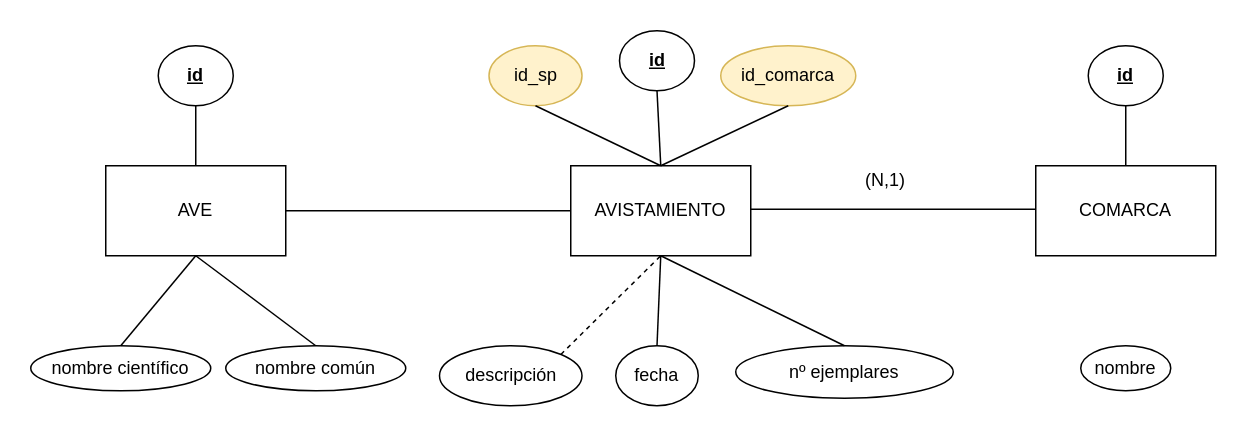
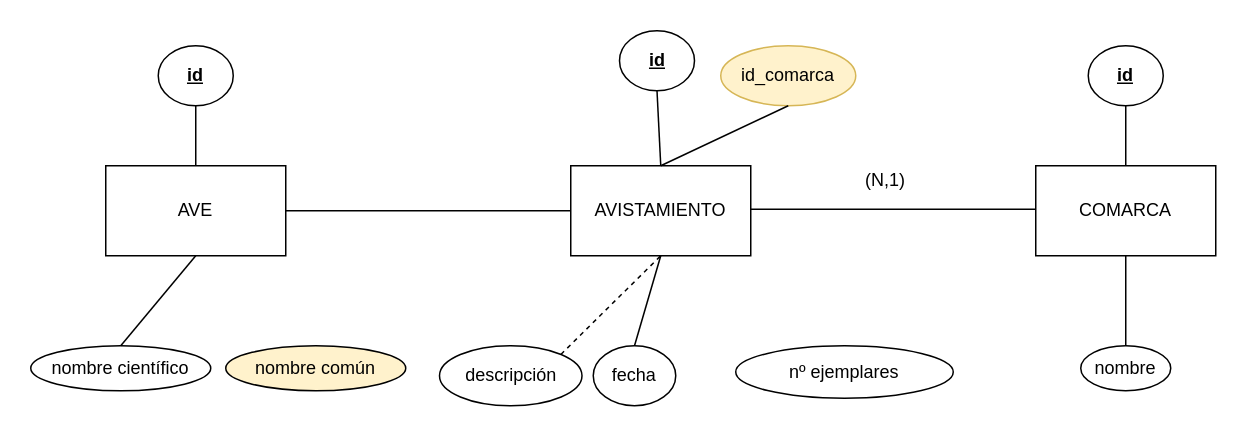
  <mxCell id="0" />
  <mxCell id="1" parent="0" />
  <mxCell id="2" value="AVISTAMIENTO" style="rounded=0;whiteSpace=wrap;html=1;" parent="1" vertex="1"><mxGeometry x="380" y="110" width="120" height="60" as="geometry" /></mxCell>
  <mxCell id="3" value="COMARCA" style="rounded=0;whiteSpace=wrap;html=1;" parent="1" vertex="1"><mxGeometry x="690" y="110" width="120" height="60" as="geometry" /></mxCell>
  <mxCell id="4" value="AVE" style="rounded=0;whiteSpace=wrap;html=1;" parent="1" vertex="1"><mxGeometry x="70" y="110" width="120" height="60" as="geometry" /></mxCell>
  <mxCell id="5" value="" style="endArrow=none;html=1;entryX=0;entryY=0.5;entryDx=0;entryDy=0;" parent="1" target="2" edge="1"><mxGeometry width="50" height="50" relative="1" as="geometry"><mxPoint x="190" y="140" as="sourcePoint" /><mxPoint x="240" y="90" as="targetPoint" /></mxGeometry></mxCell>
  <mxCell id="6" value="" style="endArrow=none;html=1;entryX=0;entryY=0.5;entryDx=0;entryDy=0;" parent="1" edge="1"><mxGeometry width="50" height="50" relative="1" as="geometry"><mxPoint x="500" y="139" as="sourcePoint" /><mxPoint x="690" y="139" as="targetPoint" /></mxGeometry></mxCell>
  <mxCell id="7" value="(N,1)" style="text;html=1;strokeColor=none;fillColor=none;align=center;verticalAlign=middle;whiteSpace=wrap;rounded=0;direction=south;" parent="1" vertex="1"><mxGeometry x="580" y="100" width="20" height="40" as="geometry" /></mxCell>
  <mxCell id="8" value="&lt;b&gt;&lt;u&gt;id&lt;/u&gt;&lt;/b&gt;" style="ellipse;whiteSpace=wrap;html=1;" parent="1" vertex="1"><mxGeometry x="105" y="30" width="50" height="40" as="geometry" /></mxCell>
  <mxCell id="9" value="&lt;b&gt;&lt;u&gt;id&lt;/u&gt;&lt;/b&gt;" style="ellipse;whiteSpace=wrap;html=1;" parent="1" vertex="1"><mxGeometry x="725" y="30" width="50" height="40" as="geometry" /></mxCell>
  <mxCell id="10" value="&lt;b&gt;&lt;u&gt;id&lt;/u&gt;&lt;/b&gt;" style="ellipse;whiteSpace=wrap;html=1;" parent="1" vertex="1"><mxGeometry x="412.5" y="20" width="50" height="40" as="geometry" /></mxCell>
  <mxCell id="11" value="nombre" style="ellipse;whiteSpace=wrap;html=1;" parent="1" vertex="1"><mxGeometry x="720" y="230" width="60" height="30" as="geometry" /></mxCell>
  <mxCell id="12" value="nombre científico" style="ellipse;whiteSpace=wrap;html=1;" parent="1" vertex="1"><mxGeometry x="20" y="230" width="120" height="30" as="geometry" /></mxCell>
- <mxCell id="13" value="nombre común" style="ellipse;whiteSpace=wrap;html=1;" parent="1" vertex="1"><mxGeometry x="150" y="230" width="120" height="30" as="geometry" /></mxCell>
+ <mxCell id="13" value="nombre común" style="ellipse;whiteSpace=wrap;html=1;fillColor=#fff2cc;" parent="1" vertex="1"><mxGeometry x="150" y="230" width="120" height="30" as="geometry" /></mxCell>
  <mxCell id="14" value="nº ejemplares" style="ellipse;whiteSpace=wrap;html=1;" parent="1" vertex="1"><mxGeometry x="490" y="230" width="145" height="35" as="geometry" /></mxCell>
- <mxCell id="15" value="fecha" style="ellipse;whiteSpace=wrap;html=1;" parent="1" vertex="1"><mxGeometry x="410" y="230" width="55" height="40" as="geometry" /></mxCell>
+ <mxCell id="15" value="fecha" style="ellipse;whiteSpace=wrap;html=1;" parent="1" vertex="1"><mxGeometry x="395" y="230" width="55" height="40" as="geometry" /></mxCell>
  <mxCell id="16" value="descripción" style="ellipse;whiteSpace=wrap;html=1;" parent="1" vertex="1"><mxGeometry x="292.5" y="230" width="95" height="40" as="geometry" /></mxCell>
- <mxCell id="17" value="id_sp" style="ellipse;whiteSpace=wrap;html=1;fillColor=#fff2cc;strokeColor=#d6b656;" parent="1" vertex="1"><mxGeometry x="325.5" y="30" width="62" height="40" as="geometry" /></mxCell>
  <mxCell id="18" value="id_comarca" style="ellipse;whiteSpace=wrap;html=1;fillColor=#fff2cc;strokeColor=#d6b656;" parent="1" vertex="1"><mxGeometry x="480" y="30" width="90" height="40" as="geometry" /></mxCell>
  <mxCell id="19" value="" style="endArrow=none;html=1;exitX=0.5;exitY=0;exitDx=0;exitDy=0;entryX=0.5;entryY=1;entryDx=0;entryDy=0;" parent="1" source="15" target="2" edge="1"><mxGeometry width="50" height="50" relative="1" as="geometry"><mxPoint x="400" y="220" as="sourcePoint" /><mxPoint x="470" y="200" as="targetPoint" /></mxGeometry></mxCell>
  <mxCell id="20" value="" style="endArrow=none;html=1;exitX=0.5;exitY=0;exitDx=0;exitDy=0;" parent="1" source="12" edge="1"><mxGeometry width="50" height="50" relative="1" as="geometry"><mxPoint x="80" y="220" as="sourcePoint" /><mxPoint x="130" y="170" as="targetPoint" /></mxGeometry></mxCell>
  <mxCell id="21" value="" style="endArrow=none;html=1;exitX=1;exitY=0;exitDx=0;exitDy=0;entryX=0.5;entryY=1;entryDx=0;entryDy=0;dashed=1;" parent="1" source="16" target="2" edge="1"><mxGeometry width="50" height="50" relative="1" as="geometry"><mxPoint x="387.5" y="260" as="sourcePoint" /><mxPoint x="380" y="190" as="targetPoint" /></mxGeometry></mxCell>
+ <mxCell id="22" value="" style="endArrow=none;html=1;exitX=0.5;exitY=0;exitDx=0;exitDy=0;entryX=0.5;entryY=1;entryDx=0;entryDy=0;" parent="1" source="11" target="3" edge="1"><mxGeometry width="50" height="50" relative="1" as="geometry"><mxPoint x="700" y="220" as="sourcePoint" /><mxPoint x="770" y="190" as="targetPoint" /></mxGeometry></mxCell>
  <mxCell id="23" value="" style="endArrow=none;html=1;entryX=0.5;entryY=1;entryDx=0;entryDy=0;" parent="1" target="9" edge="1"><mxGeometry width="50" height="50" relative="1" as="geometry"><mxPoint x="750" y="110" as="sourcePoint" /><mxPoint x="800" y="60" as="targetPoint" /></mxGeometry></mxCell>
- <mxCell id="24" value="" style="endArrow=none;html=1;entryX=0.5;entryY=1;entryDx=0;entryDy=0;exitX=0.5;exitY=0;exitDx=0;exitDy=0;" parent="1" source="14" target="2" edge="1"><mxGeometry width="50" height="50" relative="1" as="geometry"><mxPoint x="540" y="230" as="sourcePoint" /><mxPoint x="590" y="200" as="targetPoint" /></mxGeometry></mxCell>
  <mxCell id="25" value="" style="endArrow=none;html=1;entryX=0.5;entryY=1;entryDx=0;entryDy=0;" parent="1" target="8" edge="1"><mxGeometry width="50" height="50" relative="1" as="geometry"><mxPoint x="130" y="110" as="sourcePoint" /><mxPoint x="180" y="60" as="targetPoint" /></mxGeometry></mxCell>
  <mxCell id="26" value="" style="endArrow=none;html=1;entryX=0.5;entryY=1;entryDx=0;entryDy=0;" parent="1" target="10" edge="1"><mxGeometry width="50" height="50" relative="1" as="geometry"><mxPoint x="440" y="110" as="sourcePoint" /><mxPoint x="490" y="60" as="targetPoint" /></mxGeometry></mxCell>
  <mxCell id="27" value="" style="endArrow=none;html=1;entryX=0.5;entryY=1;entryDx=0;entryDy=0;" parent="1" target="18" edge="1"><mxGeometry width="50" height="50" relative="1" as="geometry"><mxPoint x="440" y="110" as="sourcePoint" /><mxPoint x="490" y="60" as="targetPoint" /></mxGeometry></mxCell>
- <mxCell id="28" value="" style="endArrow=none;html=1;exitX=0.5;exitY=0;exitDx=0;exitDy=0;entryX=0.5;entryY=1;entryDx=0;entryDy=0;" parent="1" source="2" target="17" edge="1"><mxGeometry width="50" height="50" relative="1" as="geometry"><mxPoint x="310" y="90" as="sourcePoint" /><mxPoint x="360" y="40" as="targetPoint" /></mxGeometry></mxCell>
- <mxCell id="29" value="" style="endArrow=none;html=1;entryX=0.5;entryY=1;entryDx=0;entryDy=0;exitX=0.5;exitY=0;exitDx=0;exitDy=0;" parent="1" source="13" target="4" edge="1"><mxGeometry width="50" height="50" relative="1" as="geometry"><mxPoint x="210" y="260" as="sourcePoint" /><mxPoint x="260" y="210" as="targetPoint" /></mxGeometry></mxCell>
